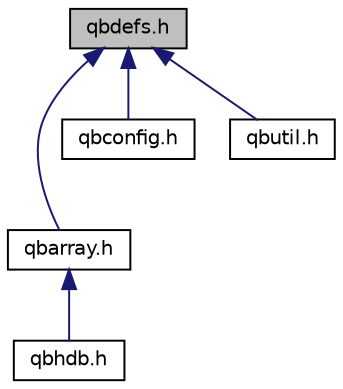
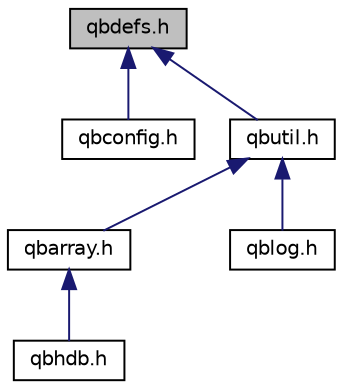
  digraph {
    node [color=black fillcolor=white fontname=Helvetica fontsize=10 shape=record style=filled]
    edge [color=midnightblue dir=back fontname=Helvetica fontsize=10 labelfontname=Helvetica labelfontsize=10 style=solid]
    n1 [fillcolor=grey75 fontcolor=black height=0.2 label="qbdefs.h" width=0.4]
    n2 [height=0.2 label="qbarray.h" width=0.4]
    n3 [height=0.2 label="qbconfig.h" width=0.4]
    n4 [height=0.2 label="qbutil.h" width=0.4]
    n5 [height=0.2 label="qbhdb.h" width=0.4]
-   n1 -> n2
+   n6 [height=0.2 label="qblog.h" width=0.4]
+   n4 -> n2
    n1 -> n3
    n1 -> n4
    n2 -> n5
+   n4 -> n6
  }
